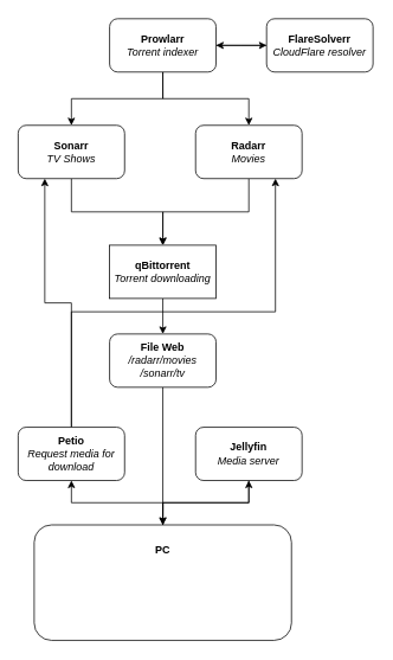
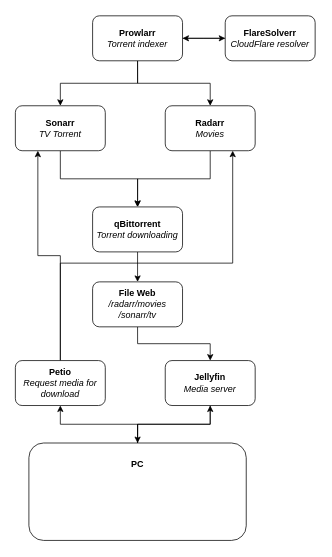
  <mxCell id="0" />
  <mxCell id="1" parent="0" />
  <mxCell id="2" style="edgeStyle=orthogonalEdgeStyle;rounded=0;orthogonalLoop=1;jettySize=auto;html=1;exitX=0.5;exitY=1;exitDx=0;exitDy=0;entryX=0.5;entryY=0;entryDx=0;entryDy=0;" parent="1" source="3" target="9" edge="1"><mxGeometry relative="1" as="geometry" /></mxCell>
- <mxCell id="3" value="&lt;b&gt;Sonarr&lt;/b&gt;&lt;div&gt;&lt;i&gt;TV Shows&lt;/i&gt;&lt;/div&gt;" style="rounded=1;whiteSpace=wrap;html=1;" parent="1" vertex="1"><mxGeometry x="20" y="140" width="120" height="60" as="geometry" /></mxCell>
+ <mxCell id="3" value="&lt;b&gt;Sonarr&lt;/b&gt;&lt;div&gt;&lt;i&gt;TV Torrent&lt;/i&gt;&lt;/div&gt;" style="rounded=1;whiteSpace=wrap;html=1;" parent="1" vertex="1"><mxGeometry x="20" y="140" width="120" height="60" as="geometry" /></mxCell>
  <mxCell id="4" value="" style="edgeStyle=orthogonalEdgeStyle;rounded=0;orthogonalLoop=1;jettySize=auto;html=1;" edge="1" parent="1" source="5" target="20"><mxGeometry relative="1" as="geometry" /></mxCell>
  <mxCell id="5" value="&lt;b&gt;FlareSolverr&lt;/b&gt;&lt;div&gt;&lt;i&gt;CloudFlare resolver&lt;/i&gt;&lt;/div&gt;" style="rounded=1;whiteSpace=wrap;html=1;" parent="1" vertex="1"><mxGeometry x="300.01" width="120" height="60" as="geometry" y="20" /></mxCell>
  <mxCell id="6" style="edgeStyle=orthogonalEdgeStyle;rounded=0;orthogonalLoop=1;jettySize=auto;html=1;exitX=0.5;exitY=1;exitDx=0;exitDy=0;entryX=0.5;entryY=0;entryDx=0;entryDy=0;" parent="1" source="7" target="16" edge="1"><mxGeometry relative="1" as="geometry" /></mxCell>
  <mxCell id="7" value="&lt;b&gt;Jellyfin&lt;/b&gt;&lt;div&gt;&lt;i&gt;Media server&lt;/i&gt;&lt;/div&gt;" style="rounded=1;whiteSpace=wrap;html=1;" parent="1" vertex="1"><mxGeometry x="219.99" y="480" width="120" height="60" as="geometry" /></mxCell>
  <mxCell id="8" style="edgeStyle=orthogonalEdgeStyle;rounded=0;orthogonalLoop=1;jettySize=auto;html=1;exitX=0.5;exitY=1;exitDx=0;exitDy=0;entryX=0.5;entryY=0;entryDx=0;entryDy=0;" parent="1" source="9" target="13" edge="1"><mxGeometry relative="1" as="geometry" /></mxCell>
- <mxCell id="9" value="&lt;b&gt;qBittorrent&lt;/b&gt;&lt;div&gt;&lt;i&gt;Torrent downloading&lt;/i&gt;&lt;/div&gt;" style="whiteSpace=wrap;html=1;rounded=0;" parent="1" vertex="1"><mxGeometry x="123.07" y="275" width="120" height="60" as="geometry" /></mxCell>
+ <mxCell id="9" value="&lt;b&gt;qBittorrent&lt;/b&gt;&lt;div&gt;&lt;i&gt;Torrent downloading&lt;/i&gt;&lt;/div&gt;" style="rounded=1;whiteSpace=wrap;html=1;" parent="1" vertex="1"><mxGeometry x="123.07" y="275" width="120" height="60" as="geometry" /></mxCell>
  <mxCell id="10" style="edgeStyle=orthogonalEdgeStyle;rounded=0;orthogonalLoop=1;jettySize=auto;html=1;exitX=0.5;exitY=1;exitDx=0;exitDy=0;entryX=0.5;entryY=0;entryDx=0;entryDy=0;" parent="1" source="11" target="9" edge="1"><mxGeometry relative="1" as="geometry" /></mxCell>
  <mxCell id="11" value="&lt;b&gt;Radarr&lt;/b&gt;&lt;br&gt;&lt;i&gt;Movies&lt;/i&gt;" style="rounded=1;whiteSpace=wrap;html=1;" parent="1" vertex="1"><mxGeometry x="219.99" y="140" width="120" height="60" as="geometry" /></mxCell>
- <mxCell id="12" style="edgeStyle=orthogonalEdgeStyle;rounded=0;orthogonalLoop=1;jettySize=auto;html=1;exitX=0.5;exitY=1;exitDx=0;exitDy=0;" parent="1" source="13" target="16" edge="1"><mxGeometry relative="1" as="geometry" /></mxCell>
+ <mxCell id="12" style="edgeStyle=orthogonalEdgeStyle;rounded=0;orthogonalLoop=1;jettySize=auto;html=1;exitX=0.5;exitY=1;exitDx=0;exitDy=0;entryX=0.5;entryY=0;entryDx=0;entryDy=0;" parent="1" source="13" target="7" edge="1"><mxGeometry relative="1" as="geometry" /></mxCell>
  <mxCell id="13" value="&lt;div&gt;&lt;b&gt;File Web&lt;/b&gt;&lt;/div&gt;&lt;div&gt;&lt;i&gt;/radarr/movies&lt;/i&gt;&lt;/div&gt;&lt;div&gt;&lt;i&gt;/sonarr/tv&lt;/i&gt;&lt;/div&gt;" style="rounded=1;whiteSpace=wrap;html=1;" parent="1" vertex="1"><mxGeometry x="123.07" y="375" width="120" height="60" as="geometry" /></mxCell>
  <mxCell id="14" style="edgeStyle=orthogonalEdgeStyle;rounded=0;orthogonalLoop=1;jettySize=auto;html=1;exitX=0.5;exitY=0;exitDx=0;exitDy=0;entryX=0.5;entryY=1;entryDx=0;entryDy=0;" parent="1" source="16" target="7" edge="1"><mxGeometry relative="1" as="geometry" /></mxCell>
  <mxCell id="15" style="edgeStyle=orthogonalEdgeStyle;rounded=0;orthogonalLoop=1;jettySize=auto;html=1;exitX=0.5;exitY=0;exitDx=0;exitDy=0;entryX=0.5;entryY=1;entryDx=0;entryDy=0;" edge="1" parent="1" source="16" target="23"><mxGeometry relative="1" as="geometry" /></mxCell>
  <mxCell id="16" value="&lt;b&gt;PC&lt;/b&gt;&lt;div&gt;&lt;b&gt;&lt;br&gt;&lt;/b&gt;&lt;/div&gt;&lt;div&gt;&lt;b&gt;&lt;br&gt;&lt;/b&gt;&lt;/div&gt;&lt;div&gt;&lt;b&gt;&lt;br&gt;&lt;/b&gt;&lt;/div&gt;&lt;div&gt;&lt;b&gt;&lt;br&gt;&lt;/b&gt;&lt;/div&gt;&lt;div&gt;&lt;b&gt;&lt;br&gt;&lt;/b&gt;&lt;/div&gt;" style="rounded=1;whiteSpace=wrap;html=1;" parent="1" vertex="1"><mxGeometry x="38.07" y="590" width="289.99" height="130" as="geometry" /></mxCell>
  <mxCell id="17" style="edgeStyle=orthogonalEdgeStyle;rounded=0;orthogonalLoop=1;jettySize=auto;html=1;exitX=1;exitY=0.5;exitDx=0;exitDy=0;" edge="1" parent="1" source="20"><mxGeometry relative="1" as="geometry"><mxPoint x="300.01" y="50" as="targetPoint" /></mxGeometry></mxCell>
  <mxCell id="18" style="edgeStyle=orthogonalEdgeStyle;rounded=0;orthogonalLoop=1;jettySize=auto;html=1;exitX=0.5;exitY=1;exitDx=0;exitDy=0;" edge="1" parent="1" source="20" target="3"><mxGeometry relative="1" as="geometry" /></mxCell>
  <mxCell id="19" style="edgeStyle=orthogonalEdgeStyle;rounded=0;orthogonalLoop=1;jettySize=auto;html=1;exitX=0.5;exitY=1;exitDx=0;exitDy=0;entryX=0.5;entryY=0;entryDx=0;entryDy=0;" edge="1" parent="1" source="20" target="11"><mxGeometry relative="1" as="geometry" /></mxCell>
  <mxCell id="20" value="&lt;b&gt;Prowlarr&lt;/b&gt;&lt;div&gt;&lt;i&gt;Torrent indexer&lt;/i&gt;&lt;/div&gt;" style="rounded=1;whiteSpace=wrap;html=1;" vertex="1" parent="1"><mxGeometry x="123.07" width="120" height="60" as="geometry" y="20" /></mxCell>
  <mxCell id="21" style="edgeStyle=orthogonalEdgeStyle;rounded=0;orthogonalLoop=1;jettySize=auto;html=1;exitX=0.5;exitY=0;exitDx=0;exitDy=0;entryX=0.25;entryY=1;entryDx=0;entryDy=0;" edge="1" parent="1" source="23" target="3"><mxGeometry relative="1" as="geometry" /></mxCell>
  <mxCell id="22" style="edgeStyle=orthogonalEdgeStyle;rounded=0;orthogonalLoop=1;jettySize=auto;html=1;exitX=0.5;exitY=0;exitDx=0;exitDy=0;entryX=0.75;entryY=1;entryDx=0;entryDy=0;" edge="1" parent="1" source="23" target="11"><mxGeometry relative="1" as="geometry"><Array as="points"><mxPoint x="80" y="350" /><mxPoint x="310" y="350" /></Array></mxGeometry></mxCell>
  <mxCell id="23" value="&lt;b&gt;Petio&lt;/b&gt;&lt;div&gt;&lt;i&gt;Request media for download&lt;/i&gt;&lt;/div&gt;" style="rounded=1;whiteSpace=wrap;html=1;" vertex="1" parent="1"><mxGeometry x="20" y="480" width="120" height="60" as="geometry" /></mxCell>
